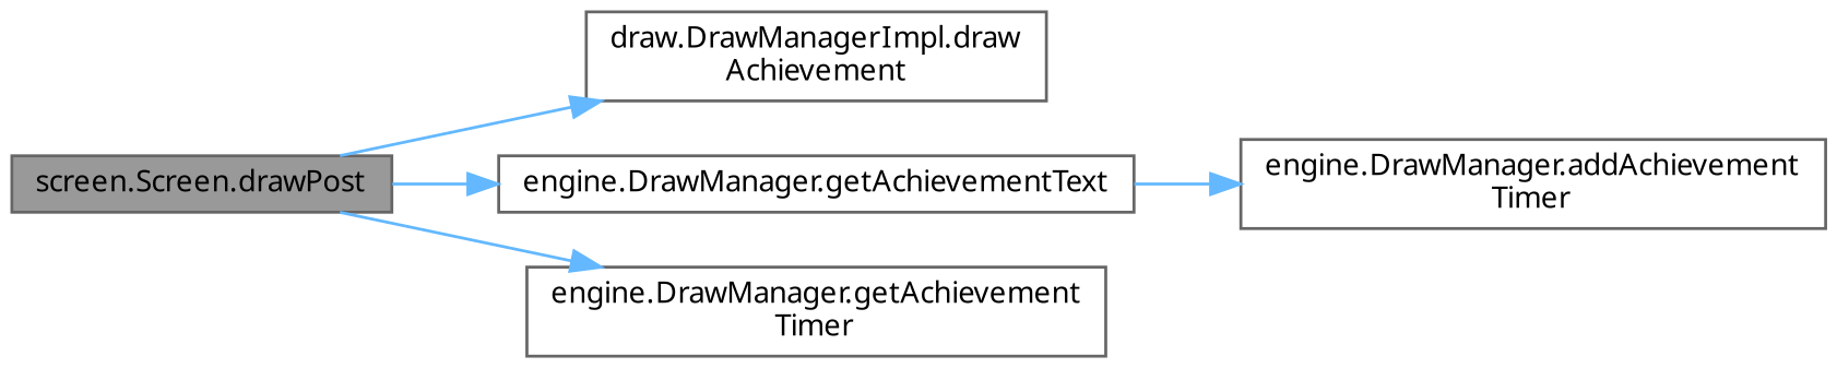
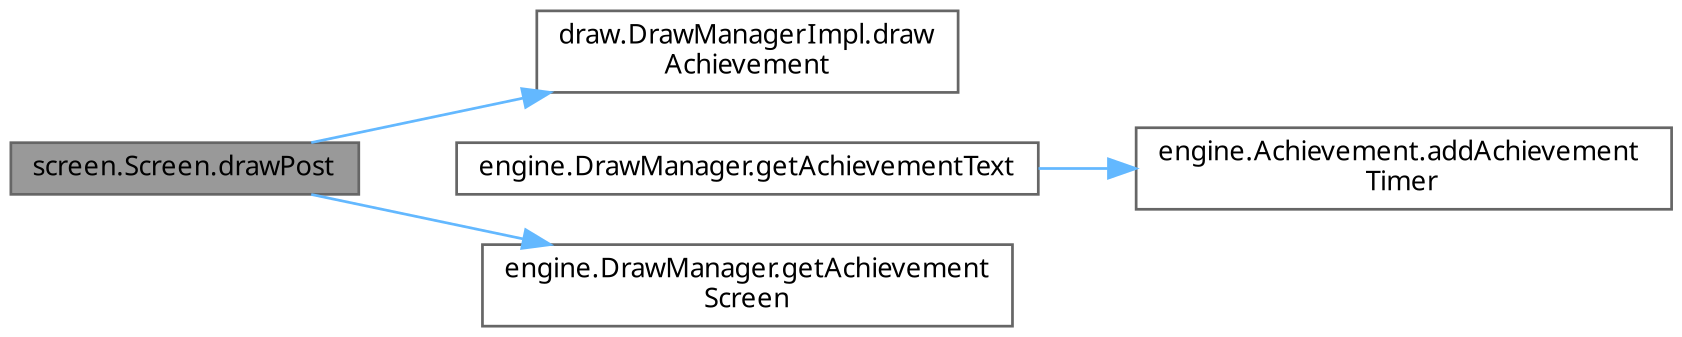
  digraph {
    fontname="Noto Sans"
    rankdir=LR
    node [color=grey40 fillcolor=white fontname="Noto Sans" fontsize=10 shape=box style=filled]
    edge [color=steelblue1 fontname="Noto Sans" fontsize=10 labelfontname=Helvetica labelfontsize=10 style=solid]
    n1 [color=gray40 fillcolor=grey60 fontcolor=black height=0.2 label="screen.Screen.drawPost" width=0.4]
    n2 [height=0.2 label="draw.DrawManagerImpl.draw\lAchievement" width=0.4]
    n3 [height=0.2 label="engine.DrawManager.getAchievementText" width=0.4]
-   n4 [height=0.2 label="engine.DrawManager.getAchievement\lTimer" width=0.4]
-   n5 [height=0.2 label="engine.DrawManager.addAchievement\lTimer" width=0.4]
+   n4 [height=0.2 label="engine.DrawManager.getAchievement\lScreen" width=0.4]
+   n5 [height=0.2 label="engine.Achievement.addAchievement\lTimer" width=0.4]
    n1 -> n2
-   n1 -> n3
    n1 -> n4
    n3 -> n5
  }
